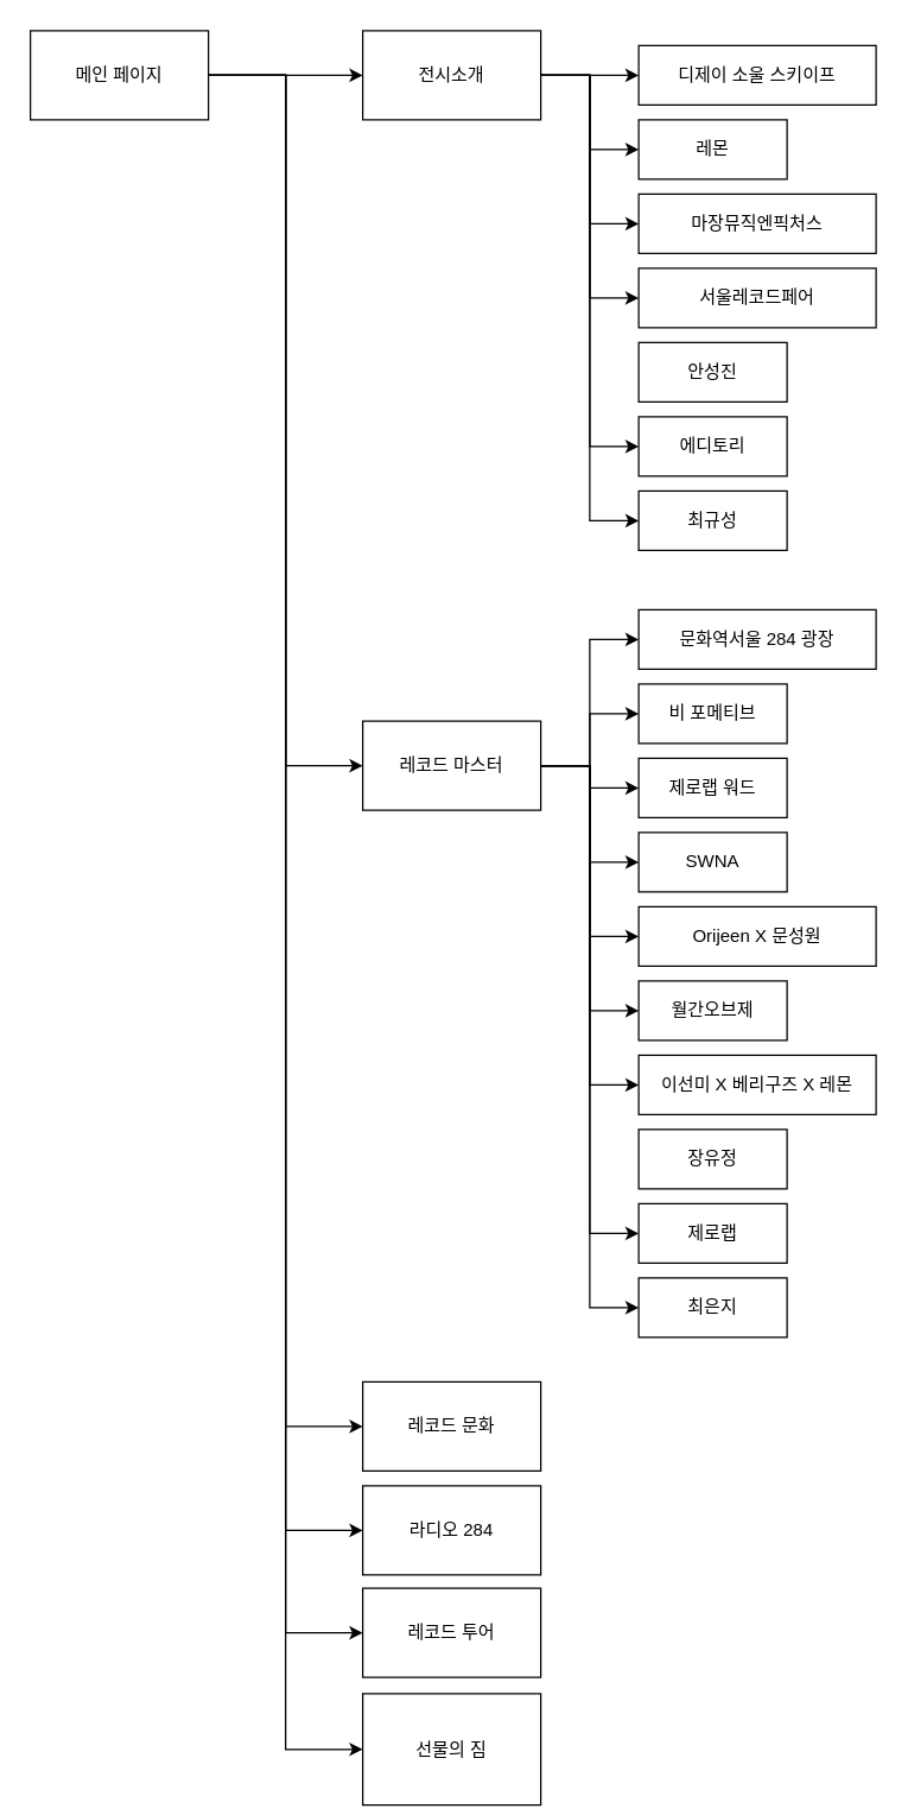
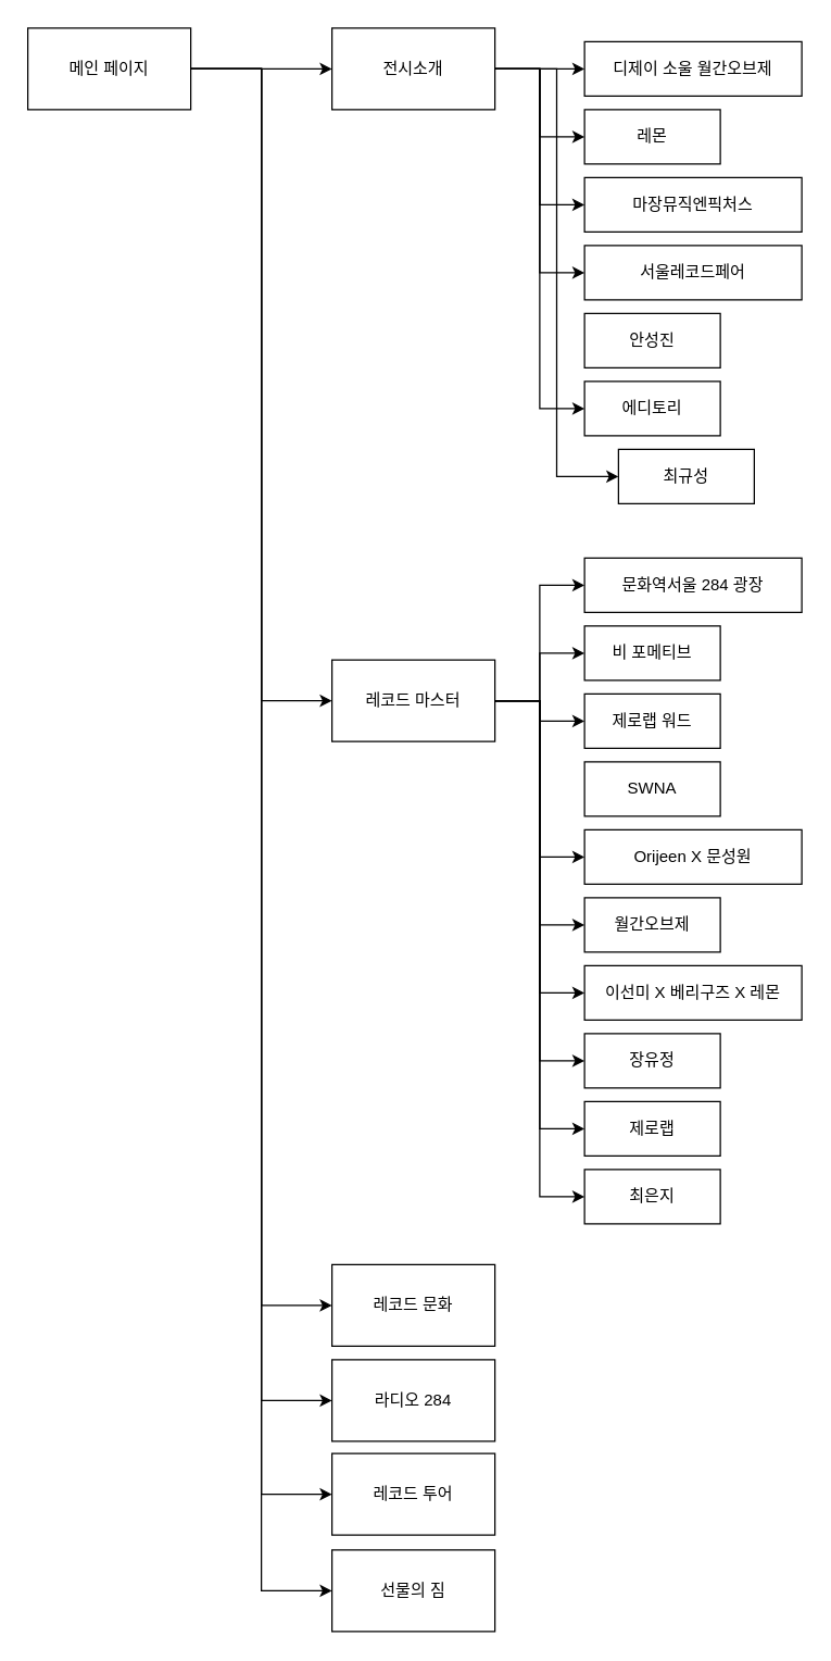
  <mxCell id="0" />
  <mxCell id="1" parent="0" />
  <mxCell id="2" style="edgeStyle=orthogonalEdgeStyle;rounded=0;orthogonalLoop=1;jettySize=auto;html=1;exitX=1;exitY=0.5;exitDx=0;exitDy=0;entryX=0;entryY=0.5;entryDx=0;entryDy=0;" edge="1" parent="1" source="8" target="15"><mxGeometry relative="1" as="geometry" /></mxCell>
  <mxCell id="3" style="edgeStyle=orthogonalEdgeStyle;rounded=0;orthogonalLoop=1;jettySize=auto;html=1;entryX=0;entryY=0.5;entryDx=0;entryDy=0;" edge="1" parent="1" source="8" target="26"><mxGeometry relative="1" as="geometry" /></mxCell>
  <mxCell id="4" style="edgeStyle=orthogonalEdgeStyle;rounded=0;orthogonalLoop=1;jettySize=auto;html=1;exitX=1;exitY=0.5;exitDx=0;exitDy=0;entryX=0;entryY=0.5;entryDx=0;entryDy=0;" edge="1" parent="1" source="8" target="28"><mxGeometry relative="1" as="geometry" /></mxCell>
  <mxCell id="5" style="edgeStyle=orthogonalEdgeStyle;rounded=0;orthogonalLoop=1;jettySize=auto;html=1;entryX=0;entryY=0.5;entryDx=0;entryDy=0;" edge="1" parent="1" source="8" target="27"><mxGeometry relative="1" as="geometry" /></mxCell>
  <mxCell id="6" style="edgeStyle=orthogonalEdgeStyle;rounded=0;orthogonalLoop=1;jettySize=auto;html=1;exitX=1;exitY=0.5;exitDx=0;exitDy=0;entryX=0;entryY=0.5;entryDx=0;entryDy=0;" edge="1" parent="1" source="8" target="29"><mxGeometry relative="1" as="geometry" /></mxCell>
  <mxCell id="7" style="edgeStyle=orthogonalEdgeStyle;rounded=0;orthogonalLoop=1;jettySize=auto;html=1;exitX=1;exitY=0.5;exitDx=0;exitDy=0;entryX=0;entryY=0.5;entryDx=0;entryDy=0;" edge="1" parent="1" source="8" target="30"><mxGeometry relative="1" as="geometry" /></mxCell>
  <mxCell id="8" value="메인 페이지" style="rounded=0;whiteSpace=wrap;html=1;" vertex="1" parent="1"><mxGeometry x="20" y="20" width="120" height="60" as="geometry" /></mxCell>
  <mxCell id="9" style="edgeStyle=orthogonalEdgeStyle;rounded=0;orthogonalLoop=1;jettySize=auto;html=1;exitX=1;exitY=0.5;exitDx=0;exitDy=0;entryX=0;entryY=0.5;entryDx=0;entryDy=0;" edge="1" parent="1" source="15" target="31"><mxGeometry relative="1" as="geometry"><Array as="points"><mxPoint x="400" y="50" /><mxPoint x="400" y="50" /></Array></mxGeometry></mxCell>
  <mxCell id="10" style="edgeStyle=orthogonalEdgeStyle;rounded=0;orthogonalLoop=1;jettySize=auto;html=1;entryX=0;entryY=0.5;entryDx=0;entryDy=0;" edge="1" parent="1" source="15" target="32"><mxGeometry relative="1" as="geometry" /></mxCell>
  <mxCell id="11" style="edgeStyle=orthogonalEdgeStyle;rounded=0;orthogonalLoop=1;jettySize=auto;html=1;entryX=0;entryY=0.5;entryDx=0;entryDy=0;" edge="1" parent="1" source="15" target="33"><mxGeometry relative="1" as="geometry" /></mxCell>
  <mxCell id="12" style="edgeStyle=orthogonalEdgeStyle;rounded=0;orthogonalLoop=1;jettySize=auto;html=1;entryX=0;entryY=0.5;entryDx=0;entryDy=0;" edge="1" parent="1" source="15" target="34"><mxGeometry relative="1" as="geometry" /></mxCell>
  <mxCell id="13" style="edgeStyle=orthogonalEdgeStyle;rounded=0;orthogonalLoop=1;jettySize=auto;html=1;entryX=0;entryY=0.5;entryDx=0;entryDy=0;" edge="1" parent="1" source="15" target="36"><mxGeometry relative="1" as="geometry" /></mxCell>
  <mxCell id="14" style="edgeStyle=orthogonalEdgeStyle;rounded=0;orthogonalLoop=1;jettySize=auto;html=1;entryX=0;entryY=0.5;entryDx=0;entryDy=0;" edge="1" parent="1" source="15" target="37"><mxGeometry relative="1" as="geometry" /></mxCell>
  <mxCell id="15" value="전시소개" style="rounded=0;whiteSpace=wrap;html=1;" vertex="1" parent="1"><mxGeometry x="244" y="20" width="120" height="60" as="geometry" /></mxCell>
  <mxCell id="16" style="edgeStyle=orthogonalEdgeStyle;rounded=0;orthogonalLoop=1;jettySize=auto;html=1;entryX=0;entryY=0.5;entryDx=0;entryDy=0;" edge="1" parent="1" source="26" target="38"><mxGeometry relative="1" as="geometry" /></mxCell>
  <mxCell id="17" style="edgeStyle=orthogonalEdgeStyle;rounded=0;orthogonalLoop=1;jettySize=auto;html=1;entryX=0;entryY=0.5;entryDx=0;entryDy=0;" edge="1" parent="1" source="26" target="39"><mxGeometry relative="1" as="geometry" /></mxCell>
  <mxCell id="18" style="edgeStyle=orthogonalEdgeStyle;rounded=0;orthogonalLoop=1;jettySize=auto;html=1;" edge="1" parent="1" source="26" target="40"><mxGeometry relative="1" as="geometry" /></mxCell>
- <mxCell id="19" style="edgeStyle=orthogonalEdgeStyle;rounded=0;orthogonalLoop=1;jettySize=auto;html=1;entryX=0;entryY=0.5;entryDx=0;entryDy=0;" edge="1" parent="1" source="26" target="41"><mxGeometry relative="1" as="geometry" /></mxCell>
  <mxCell id="20" style="edgeStyle=orthogonalEdgeStyle;rounded=0;orthogonalLoop=1;jettySize=auto;html=1;entryX=0;entryY=0.5;entryDx=0;entryDy=0;" edge="1" parent="1" source="26" target="42"><mxGeometry relative="1" as="geometry" /></mxCell>
  <mxCell id="21" style="edgeStyle=orthogonalEdgeStyle;rounded=0;orthogonalLoop=1;jettySize=auto;html=1;entryX=0;entryY=0.5;entryDx=0;entryDy=0;" edge="1" parent="1" source="26" target="43"><mxGeometry relative="1" as="geometry" /></mxCell>
  <mxCell id="22" style="edgeStyle=orthogonalEdgeStyle;rounded=0;orthogonalLoop=1;jettySize=auto;html=1;entryX=0;entryY=0.5;entryDx=0;entryDy=0;" edge="1" parent="1" source="26" target="44"><mxGeometry relative="1" as="geometry" /></mxCell>
+ <mxCell id="23" style="edgeStyle=orthogonalEdgeStyle;rounded=0;orthogonalLoop=1;jettySize=auto;html=1;entryX=0;entryY=0.5;entryDx=0;entryDy=0;" edge="1" parent="1" source="26" target="45"><mxGeometry relative="1" as="geometry" /></mxCell>
  <mxCell id="24" style="edgeStyle=orthogonalEdgeStyle;rounded=0;orthogonalLoop=1;jettySize=auto;html=1;entryX=0;entryY=0.5;entryDx=0;entryDy=0;" edge="1" parent="1" source="26" target="46"><mxGeometry relative="1" as="geometry" /></mxCell>
  <mxCell id="25" style="edgeStyle=orthogonalEdgeStyle;rounded=0;orthogonalLoop=1;jettySize=auto;html=1;entryX=0;entryY=0.5;entryDx=0;entryDy=0;" edge="1" parent="1" source="26" target="47"><mxGeometry relative="1" as="geometry" /></mxCell>
  <mxCell id="26" value="레코드 마스터" style="rounded=0;whiteSpace=wrap;html=1;" vertex="1" parent="1"><mxGeometry x="244" y="485" width="120" height="60" as="geometry" /></mxCell>
  <mxCell id="27" value="라디오 284" style="rounded=0;whiteSpace=wrap;html=1;" vertex="1" parent="1"><mxGeometry x="244" y="1000" width="120" height="60" as="geometry" /></mxCell>
  <mxCell id="28" value="레코드 문화" style="rounded=0;whiteSpace=wrap;html=1;" vertex="1" parent="1"><mxGeometry x="244" y="930" width="120" height="60" as="geometry" /></mxCell>
  <mxCell id="29" value="레코드 투어" style="rounded=0;whiteSpace=wrap;html=1;" vertex="1" parent="1"><mxGeometry x="244" y="1069" width="120" height="60" as="geometry" /></mxCell>
- <mxCell id="30" value="선물의 짐" style="rounded=0;whiteSpace=wrap;html=1;" vertex="1" parent="1"><mxGeometry x="244" y="1140" width="120" height="75" as="geometry" /></mxCell>
- <mxCell id="31" value="디제이 소울 스키이프" style="rounded=0;whiteSpace=wrap;html=1;" vertex="1" parent="1"><mxGeometry x="430" y="30" width="160" height="40" as="geometry" /></mxCell>
+ <mxCell id="30" value="선물의 짐" style="rounded=0;whiteSpace=wrap;html=1;" vertex="1" parent="1"><mxGeometry x="244" y="1140" width="120" height="60" as="geometry" /></mxCell>
+ <mxCell id="31" value="디제이 소울 월간오브제" style="rounded=0;whiteSpace=wrap;html=1;" vertex="1" parent="1"><mxGeometry x="430" y="30" width="160" height="40" as="geometry" /></mxCell>
  <mxCell id="32" value="레몬" style="rounded=0;whiteSpace=wrap;html=1;" vertex="1" parent="1"><mxGeometry x="430" y="80" width="100" height="40" as="geometry" /></mxCell>
  <mxCell id="33" value="마장뮤직엔픽처스" style="rounded=0;whiteSpace=wrap;html=1;" vertex="1" parent="1"><mxGeometry x="430" y="130" width="160" height="40" as="geometry" /></mxCell>
  <mxCell id="34" value="서울레코드페어" style="rounded=0;whiteSpace=wrap;html=1;" vertex="1" parent="1"><mxGeometry x="430" y="180" width="160" height="40" as="geometry" /></mxCell>
  <mxCell id="35" value="안성진" style="rounded=0;whiteSpace=wrap;html=1;" vertex="1" parent="1"><mxGeometry x="430" y="230" width="100" height="40" as="geometry" /></mxCell>
  <mxCell id="36" value="에디토리" style="rounded=0;whiteSpace=wrap;html=1;" vertex="1" parent="1"><mxGeometry x="430" y="280" width="100" height="40" as="geometry" /></mxCell>
- <mxCell id="37" value="최규성" style="rounded=0;whiteSpace=wrap;html=1;" vertex="1" parent="1"><mxGeometry x="430" y="330" width="100" height="40" as="geometry" /></mxCell>
+ <mxCell id="37" value="최규성" style="rounded=0;whiteSpace=wrap;html=1;" vertex="1" parent="1"><mxGeometry x="455" y="330" width="100" height="40" as="geometry" /></mxCell>
  <mxCell id="38" value="문화역서울 284 광장" style="rounded=0;whiteSpace=wrap;html=1;" vertex="1" parent="1"><mxGeometry x="430" y="410" width="160" height="40" as="geometry" /></mxCell>
  <mxCell id="39" value="비 포메티브" style="rounded=0;whiteSpace=wrap;html=1;" vertex="1" parent="1"><mxGeometry x="430" y="460" width="100" height="40" as="geometry" /></mxCell>
  <mxCell id="40" value="제로랩 워드" style="rounded=0;whiteSpace=wrap;html=1;" vertex="1" parent="1"><mxGeometry x="430" y="510" width="100" height="40" as="geometry" /></mxCell>
  <mxCell id="41" value="SWNA" style="rounded=0;whiteSpace=wrap;html=1;" vertex="1" parent="1"><mxGeometry x="430" y="560" width="100" height="40" as="geometry" /></mxCell>
  <mxCell id="42" value="Orijeen X 문성원" style="rounded=0;whiteSpace=wrap;html=1;" vertex="1" parent="1"><mxGeometry x="430" y="610" width="160" height="40" as="geometry" /></mxCell>
  <mxCell id="43" value="월간오브제" style="rounded=0;whiteSpace=wrap;html=1;" vertex="1" parent="1"><mxGeometry x="430" y="660" width="100" height="40" as="geometry" /></mxCell>
  <mxCell id="44" value="이선미 X 베리구즈 X 레몬" style="rounded=0;whiteSpace=wrap;html=1;" vertex="1" parent="1"><mxGeometry x="430" y="710" width="160" height="40" as="geometry" /></mxCell>
  <mxCell id="45" value="장유정" style="rounded=0;whiteSpace=wrap;html=1;" vertex="1" parent="1"><mxGeometry x="430" y="760" width="100" height="40" as="geometry" /></mxCell>
  <mxCell id="46" value="제로랩" style="rounded=0;whiteSpace=wrap;html=1;" vertex="1" parent="1"><mxGeometry x="430" y="810" width="100" height="40" as="geometry" /></mxCell>
  <mxCell id="47" value="최은지" style="rounded=0;whiteSpace=wrap;html=1;" vertex="1" parent="1"><mxGeometry x="430" y="860" width="100" height="40" as="geometry" /></mxCell>
